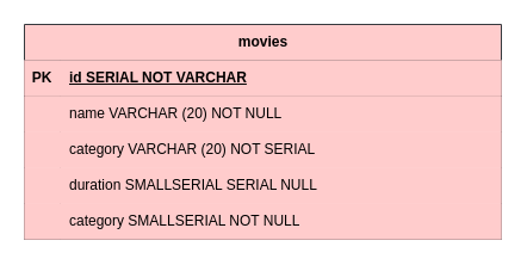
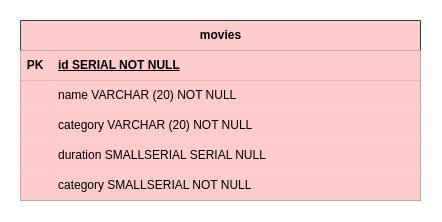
  <mxCell id="0" />
  <mxCell id="1" parent="0" />
  <mxCell id="2" value="movies" style="shape=table;startSize=30;container=1;collapsible=1;childLayout=tableLayout;fixedRows=1;rowLines=0;fontStyle=1;align=center;resizeLast=1;html=1;fillColor=#ffcccc;strokeColor=#36393d;fontColor=#000000;" vertex="1" parent="1"><mxGeometry x="20" y="20" width="400" height="180" as="geometry" /></mxCell>
  <mxCell id="3" value="" style="shape=tableRow;horizontal=0;startSize=0;swimlaneHead=0;swimlaneBody=0;collapsible=0;dropTarget=0;points=[[0,0.5],[1,0.5]];portConstraint=eastwest;top=0;left=0;right=0;bottom=1;fillColor=#ffcccc;strokeColor=#36393d;fontColor=#000000;" vertex="1" parent="2"><mxGeometry y="30" width="400" height="30" as="geometry" /></mxCell>
  <mxCell id="4" value="PK" style="shape=partialRectangle;connectable=0;top=0;left=0;bottom=0;right=0;fontStyle=1;overflow=hidden;whiteSpace=wrap;html=1;fillColor=#ffcccc;strokeColor=#36393d;fontColor=#000000;" vertex="1" parent="3"><mxGeometry width="30" height="30" as="geometry"><mxRectangle width="30" height="30" as="alternateBounds" /></mxGeometry></mxCell>
- <mxCell id="5" value="id SERIAL NOT VARCHAR" style="shape=partialRectangle;connectable=0;top=0;left=0;bottom=0;right=0;align=left;spacingLeft=6;fontStyle=5;overflow=hidden;whiteSpace=wrap;html=1;fillColor=#ffcccc;strokeColor=#36393d;fontColor=#000000;" vertex="1" parent="3"><mxGeometry x="30" width="370" height="30" as="geometry"><mxRectangle width="370" height="30" as="alternateBounds" /></mxGeometry></mxCell>
+ <mxCell id="5" value="id SERIAL NOT NULL" style="shape=partialRectangle;connectable=0;top=0;left=0;bottom=0;right=0;align=left;spacingLeft=6;fontStyle=5;overflow=hidden;whiteSpace=wrap;html=1;fillColor=#ffcccc;strokeColor=#36393d;fontColor=#000000;" vertex="1" parent="3"><mxGeometry x="30" width="370" height="30" as="geometry"><mxRectangle width="370" height="30" as="alternateBounds" /></mxGeometry></mxCell>
  <mxCell id="6" value="" style="shape=tableRow;horizontal=0;startSize=0;swimlaneHead=0;swimlaneBody=0;collapsible=0;dropTarget=0;points=[[0,0.5],[1,0.5]];portConstraint=eastwest;top=0;left=0;right=0;bottom=0;fillColor=#ffcccc;strokeColor=#36393d;fontColor=#000000;" vertex="1" parent="2"><mxGeometry y="60" width="400" height="30" as="geometry" /></mxCell>
  <mxCell id="7" value="" style="shape=partialRectangle;connectable=0;top=0;left=0;bottom=0;right=0;editable=1;overflow=hidden;whiteSpace=wrap;html=1;fillColor=#ffcccc;strokeColor=#36393d;fontColor=#000000;" vertex="1" parent="6"><mxGeometry width="30" height="30" as="geometry"><mxRectangle width="30" height="30" as="alternateBounds" /></mxGeometry></mxCell>
  <mxCell id="8" value="name VARCHAR (20) NOT NULL" style="shape=partialRectangle;connectable=0;top=0;left=0;bottom=0;right=0;align=left;spacingLeft=6;overflow=hidden;whiteSpace=wrap;html=1;fillColor=#ffcccc;strokeColor=#36393d;fontColor=#000000;" vertex="1" parent="6"><mxGeometry x="30" width="370" height="30" as="geometry"><mxRectangle width="370" height="30" as="alternateBounds" /></mxGeometry></mxCell>
  <mxCell id="9" value="" style="shape=tableRow;horizontal=0;startSize=0;swimlaneHead=0;swimlaneBody=0;collapsible=0;dropTarget=0;points=[[0,0.5],[1,0.5]];portConstraint=eastwest;top=0;left=0;right=0;bottom=0;fillColor=#ffcccc;strokeColor=#36393d;fontColor=#000000;" vertex="1" parent="2"><mxGeometry y="90" width="400" height="30" as="geometry" /></mxCell>
  <mxCell id="10" value="" style="shape=partialRectangle;connectable=0;top=0;left=0;bottom=0;right=0;editable=1;overflow=hidden;whiteSpace=wrap;html=1;fillColor=#ffcccc;strokeColor=#36393d;fontColor=#000000;" vertex="1" parent="9"><mxGeometry width="30" height="30" as="geometry"><mxRectangle width="30" height="30" as="alternateBounds" /></mxGeometry></mxCell>
- <mxCell id="11" value="category VARCHAR (20) NOT SERIAL" style="shape=partialRectangle;connectable=0;top=0;left=0;bottom=0;right=0;align=left;spacingLeft=6;overflow=hidden;whiteSpace=wrap;html=1;fillColor=#ffcccc;strokeColor=#36393d;fontColor=#000000;" vertex="1" parent="9"><mxGeometry x="30" width="370" height="30" as="geometry"><mxRectangle width="370" height="30" as="alternateBounds" /></mxGeometry></mxCell>
+ <mxCell id="11" value="category VARCHAR (20) NOT NULL" style="shape=partialRectangle;connectable=0;top=0;left=0;bottom=0;right=0;align=left;spacingLeft=6;overflow=hidden;whiteSpace=wrap;html=1;fillColor=#ffcccc;strokeColor=#36393d;fontColor=#000000;" vertex="1" parent="9"><mxGeometry x="30" width="370" height="30" as="geometry"><mxRectangle width="370" height="30" as="alternateBounds" /></mxGeometry></mxCell>
  <mxCell id="12" value="" style="shape=tableRow;horizontal=0;startSize=0;swimlaneHead=0;swimlaneBody=0;collapsible=0;dropTarget=0;points=[[0,0.5],[1,0.5]];portConstraint=eastwest;top=0;left=0;right=0;bottom=0;fillColor=#ffcccc;strokeColor=#36393d;fontColor=#000000;" vertex="1" parent="2"><mxGeometry y="120" width="400" height="30" as="geometry" /></mxCell>
  <mxCell id="13" value="" style="shape=partialRectangle;connectable=0;top=0;left=0;bottom=0;right=0;editable=1;overflow=hidden;whiteSpace=wrap;html=1;fillColor=#ffcccc;strokeColor=#36393d;fontColor=#000000;" vertex="1" parent="12"><mxGeometry width="30" height="30" as="geometry"><mxRectangle width="30" height="30" as="alternateBounds" /></mxGeometry></mxCell>
  <mxCell id="14" value="duration SMALLSERIAL SERIAL NULL" style="shape=partialRectangle;connectable=0;top=0;left=0;bottom=0;right=0;align=left;spacingLeft=6;overflow=hidden;whiteSpace=wrap;html=1;fillColor=#ffcccc;strokeColor=#36393d;fontColor=#000000;" vertex="1" parent="12"><mxGeometry x="30" width="370" height="30" as="geometry"><mxRectangle width="370" height="30" as="alternateBounds" /></mxGeometry></mxCell>
  <mxCell id="15" style="shape=tableRow;horizontal=0;startSize=0;swimlaneHead=0;swimlaneBody=0;collapsible=0;dropTarget=0;points=[[0,0.5],[1,0.5]];portConstraint=eastwest;top=0;left=0;right=0;bottom=0;fillColor=#ffcccc;strokeColor=#36393d;fontColor=#000000;" vertex="1" parent="2"><mxGeometry y="150" width="400" height="30" as="geometry" /></mxCell>
  <mxCell id="16" style="shape=partialRectangle;connectable=0;top=0;left=0;bottom=0;right=0;editable=1;overflow=hidden;whiteSpace=wrap;html=1;fillColor=#ffcccc;strokeColor=#36393d;fontColor=#000000;" vertex="1" parent="15"><mxGeometry width="30" height="30" as="geometry"><mxRectangle width="30" height="30" as="alternateBounds" /></mxGeometry></mxCell>
  <mxCell id="17" value="category SMALLSERIAL NOT NULL" style="shape=partialRectangle;connectable=0;top=0;left=0;bottom=0;right=0;align=left;spacingLeft=6;overflow=hidden;whiteSpace=wrap;html=1;fillColor=#ffcccc;strokeColor=#36393d;fontColor=#000000;" vertex="1" parent="15"><mxGeometry x="30" width="370" height="30" as="geometry"><mxRectangle width="370" height="30" as="alternateBounds" /></mxGeometry></mxCell>
